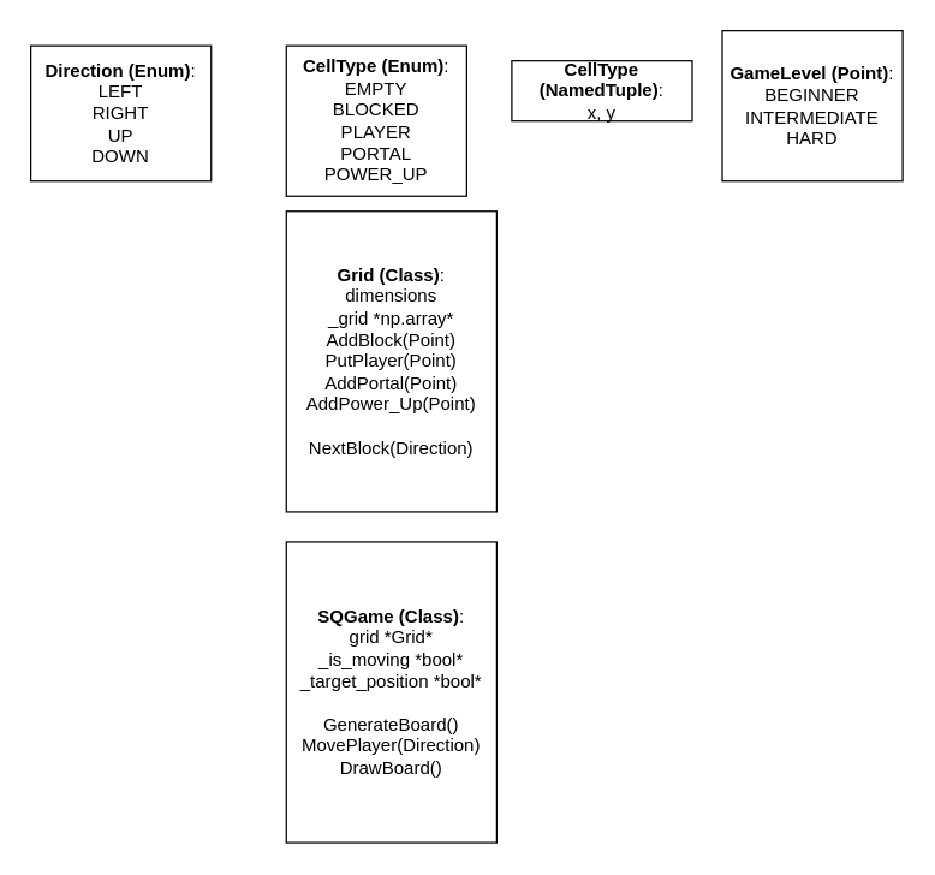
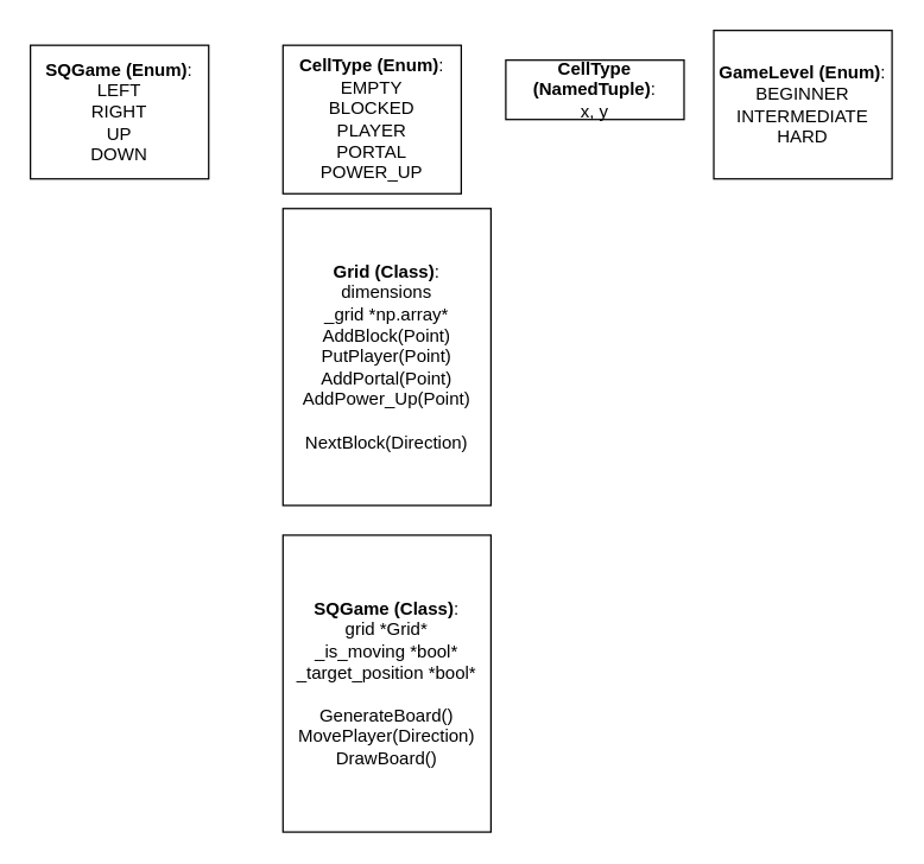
  <mxCell id="0" />
  <mxCell id="1" parent="0" />
- <mxCell id="2" value="&lt;b&gt;Direction (Enum)&lt;/b&gt;:&lt;br&gt;LEFT&lt;br&gt;RIGHT&lt;br&gt;UP&lt;br&gt;DOWN" style="rounded=0;whiteSpace=wrap;html=1;strokeColor=#000000;" parent="1" vertex="1"><mxGeometry x="20" y="30" width="120" height="90" as="geometry" /></mxCell>
+ <mxCell id="2" value="&lt;b&gt;SQGame (Enum)&lt;/b&gt;:&lt;br&gt;LEFT&lt;br&gt;RIGHT&lt;br&gt;UP&lt;br&gt;DOWN" style="rounded=0;whiteSpace=wrap;html=1;strokeColor=#000000;" parent="1" vertex="1"><mxGeometry x="20" y="30" width="120" height="90" as="geometry" /></mxCell>
  <mxCell id="3" value="&lt;b&gt;CellType (Enum)&lt;/b&gt;:&lt;br&gt;EMPTY&lt;br&gt;BLOCKED&lt;br&gt;PLAYER&lt;br&gt;PORTAL&lt;br&gt;POWER_UP" style="rounded=0;whiteSpace=wrap;html=1;strokeColor=#000000;" parent="1" vertex="1"><mxGeometry x="190" y="30" width="120" height="100" as="geometry" /></mxCell>
  <mxCell id="4" value="&lt;b&gt;Grid (Class)&lt;/b&gt;:&lt;br&gt;dimensions&lt;br&gt;_grid *np.array*&lt;br&gt;AddBlock(Point)&lt;br&gt;PutPlayer(Point)&lt;br&gt;AddPortal(Point)&lt;br&gt;AddPower_Up(Point)&lt;br&gt;&lt;br&gt;NextBlock(Direction)" style="rounded=0;whiteSpace=wrap;html=1;strokeColor=#000000;" parent="1" vertex="1"><mxGeometry x="190" y="140" width="140" height="200" as="geometry" /></mxCell>
  <mxCell id="5" value="&lt;b&gt;CellType (NamedTuple)&lt;/b&gt;:&lt;br&gt;x, y" style="rounded=0;whiteSpace=wrap;html=1;strokeColor=#000000;" parent="1" vertex="1"><mxGeometry x="340" y="40" width="120" height="40" as="geometry" /></mxCell>
  <mxCell id="6" value="&lt;b&gt;SQGame (Class)&lt;/b&gt;:&lt;br&gt;grid *Grid*&lt;br&gt;_is_moving *bool*&lt;br&gt;_target_position *bool*&lt;br&gt;&lt;br&gt;GenerateBoard()&lt;br&gt;MovePlayer(Direction)&lt;br&gt;DrawBoard()&lt;br&gt;" style="rounded=0;whiteSpace=wrap;html=1;strokeColor=#000000;" parent="1" vertex="1"><mxGeometry x="190" y="360" width="140" height="200" as="geometry" /></mxCell>
- <mxCell id="7" value="&lt;b&gt;GameLevel (Point)&lt;/b&gt;:&lt;br&gt;BEGINNER&lt;br&gt;INTERMEDIATE&lt;br&gt;HARD" style="rounded=0;whiteSpace=wrap;html=1;strokeColor=#000000;" parent="1" vertex="1"><mxGeometry x="480" y="20" width="120" height="100" as="geometry" /></mxCell>
+ <mxCell id="7" value="&lt;b&gt;GameLevel (Enum)&lt;/b&gt;:&lt;br&gt;BEGINNER&lt;br&gt;INTERMEDIATE&lt;br&gt;HARD" style="rounded=0;whiteSpace=wrap;html=1;strokeColor=#000000;" parent="1" vertex="1"><mxGeometry x="480" y="20" width="120" height="100" as="geometry" /></mxCell>
